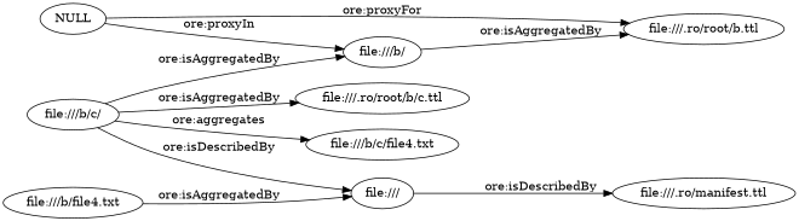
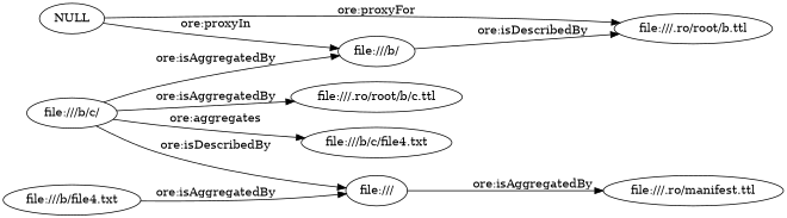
  digraph {
    rankdir=LR
    "file:///b/c/"
    "file:///b/c/file4.txt"
    "file:///.ro/root/b/c.ttl"
    "file:///b/"
    "file:///"
    "file:///.ro/root/b.ttl"
    "file:///.ro/manifest.ttl"
    NULL
    "file:///b/file4.txt"
    "file:///b/c/" -> "file:///b/c/file4.txt" [label="ore:aggregates"]
    "file:///b/c/" -> "file:///.ro/root/b/c.ttl" [label="ore:isAggregatedBy"]
    "file:///b/c/" -> "file:///b/" [label="ore:isAggregatedBy"]
    "file:///b/c/" -> "file:///" [label="ore:isDescribedBy"]
-   "file:///b/" -> "file:///.ro/root/b.ttl" [label="ore:isAggregatedBy"]
-   "file:///" -> "file:///.ro/manifest.ttl" [label="ore:isDescribedBy"]
+   "file:///b/" -> "file:///.ro/root/b.ttl" [label="ore:isDescribedBy"]
+   "file:///" -> "file:///.ro/manifest.ttl" [label="ore:isAggregatedBy"]
    NULL -> "file:///b/" [label="ore:proxyIn"]
    NULL -> "file:///.ro/root/b.ttl" [label="ore:proxyFor"]
    "file:///b/file4.txt" -> "file:///" [label="ore:isAggregatedBy"]
  }
